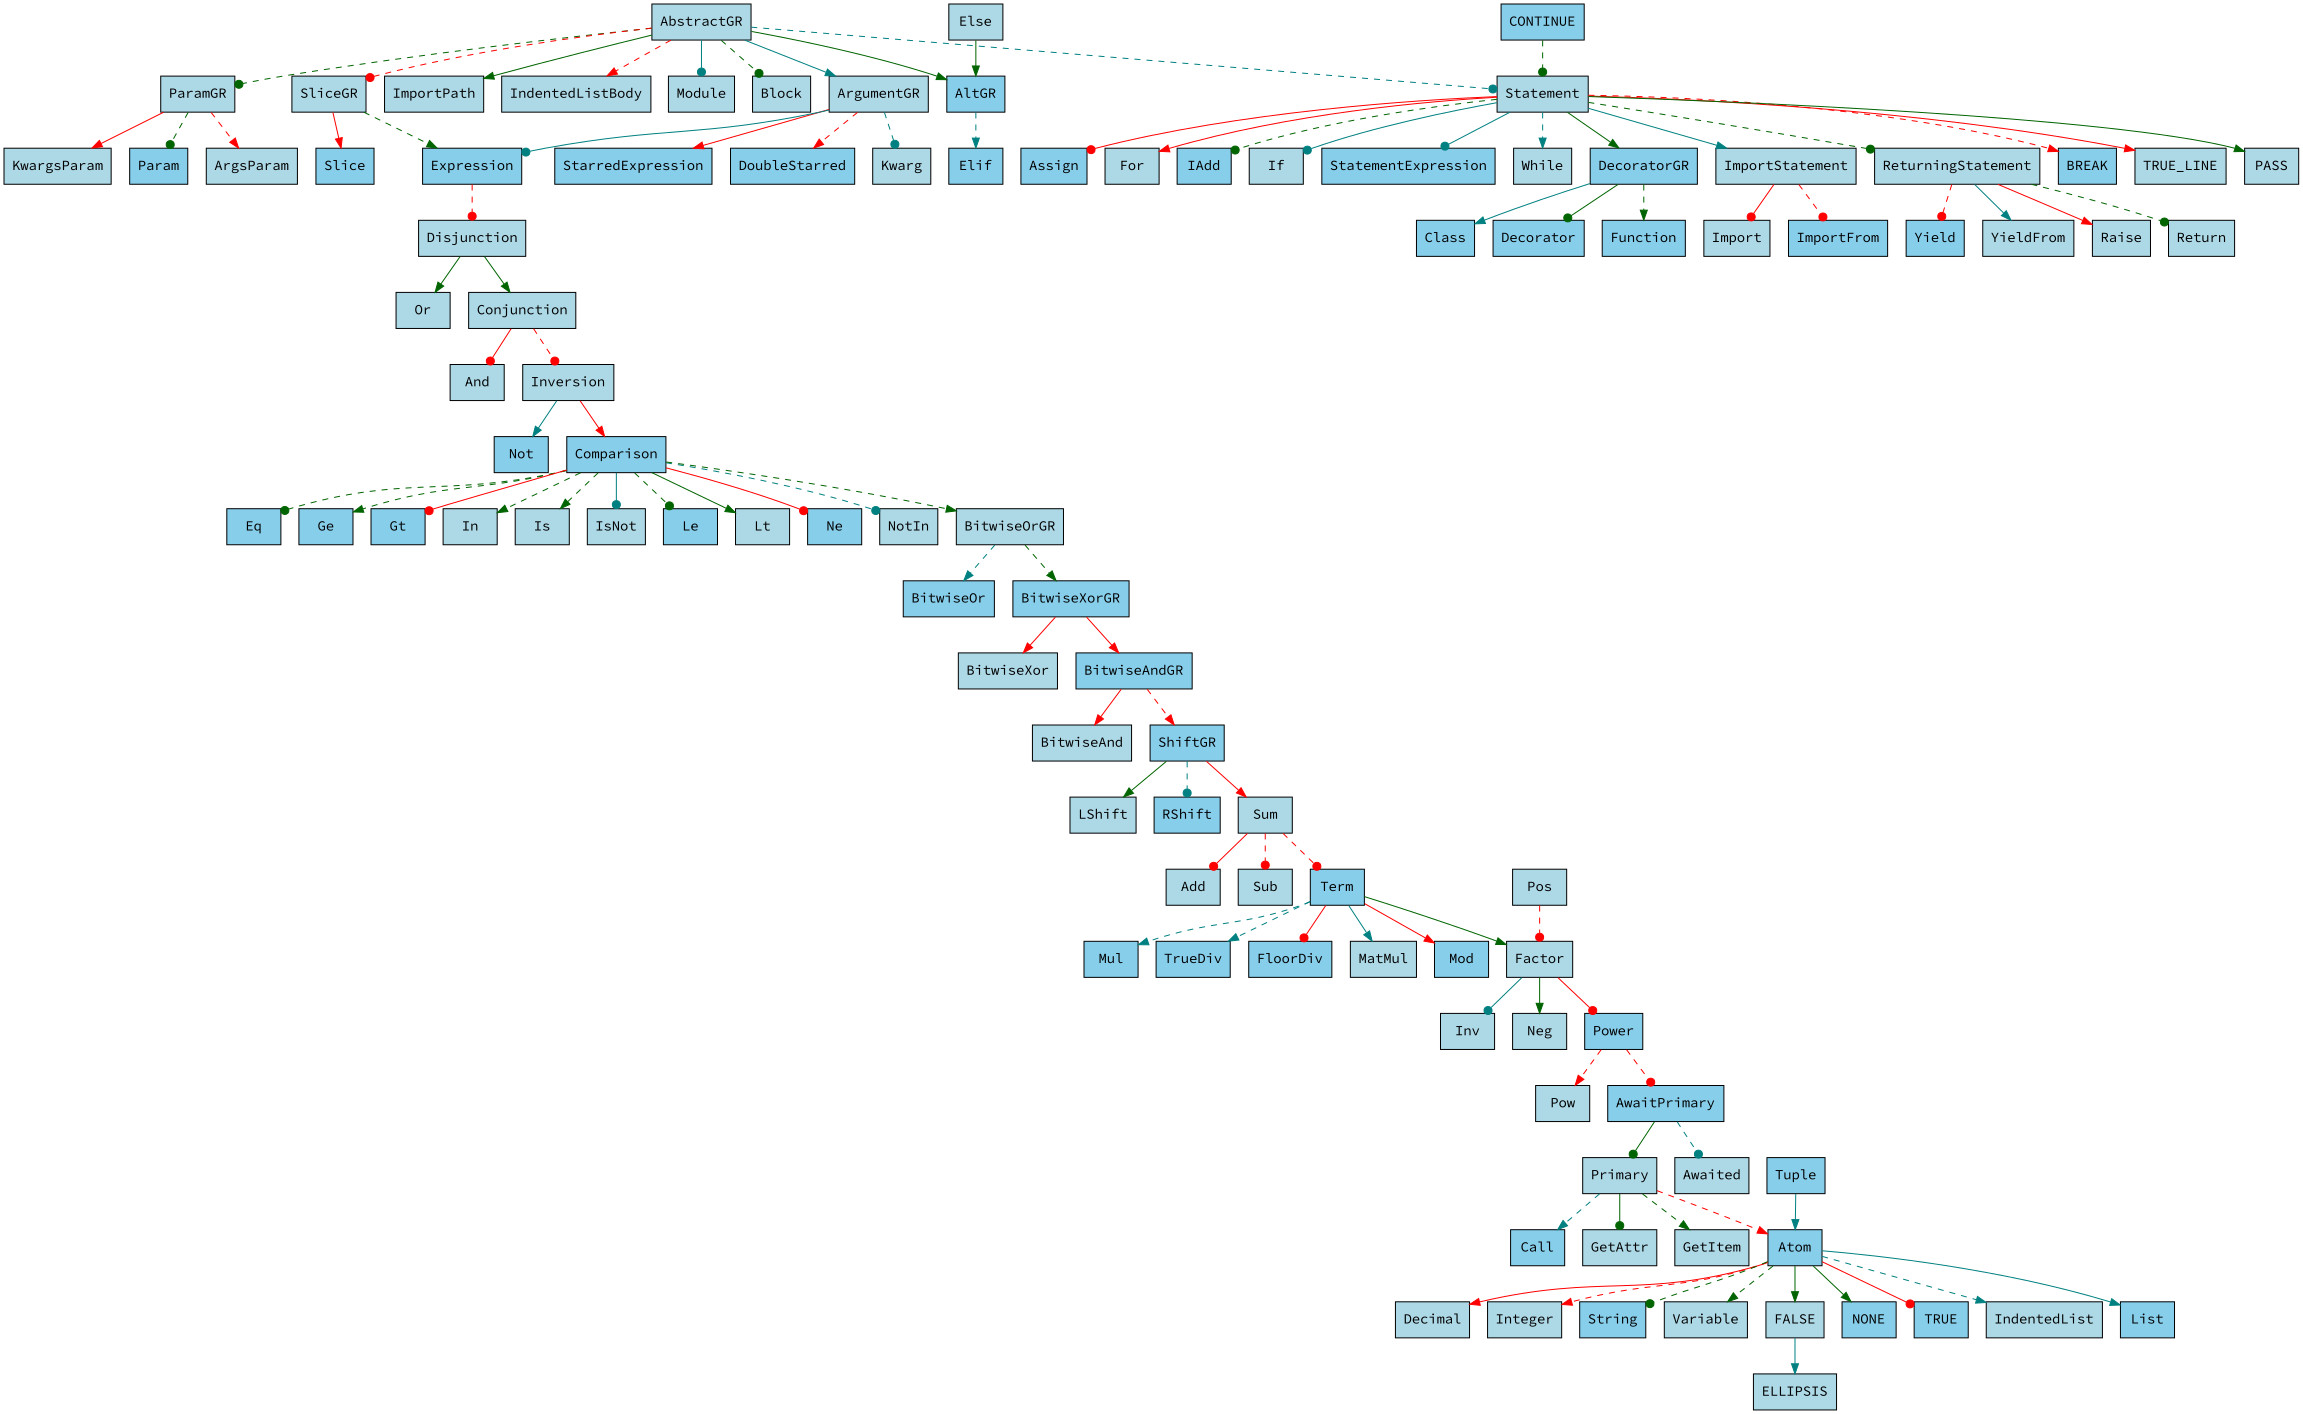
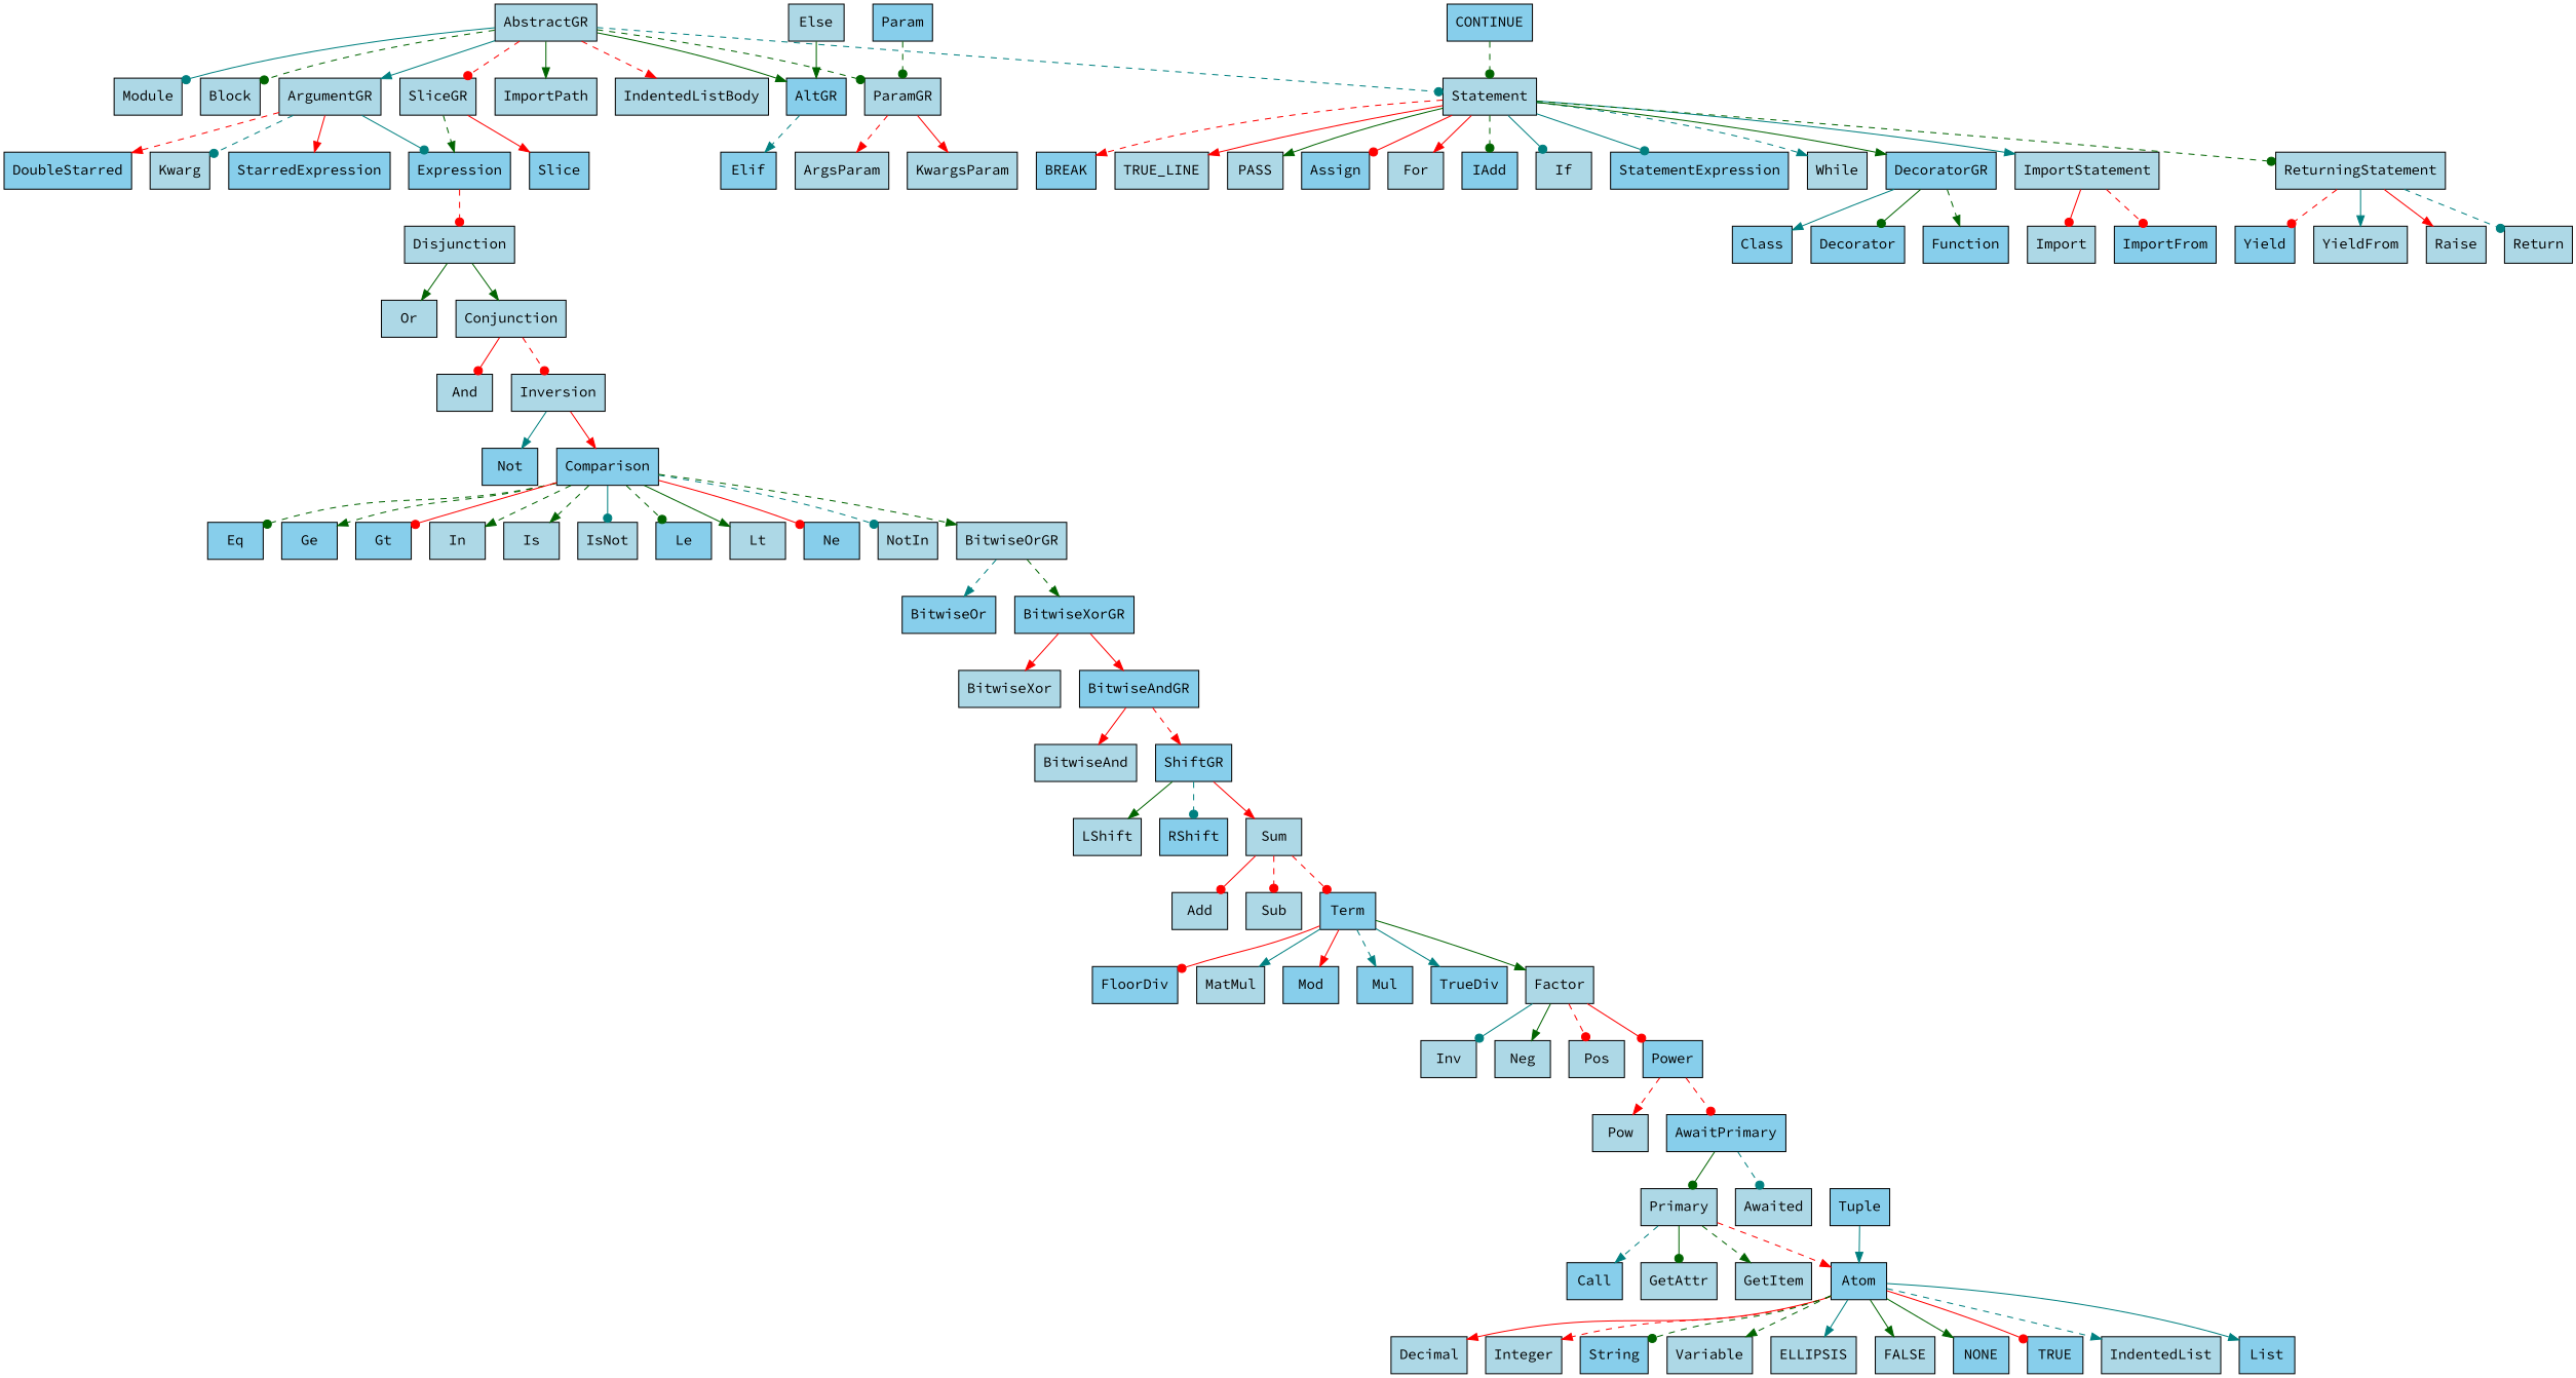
  digraph {
    fontname="Source Code Pro"
    node [fillcolor=lightblue fontname="Source Code Pro" shape=rect style=filled]
    edge [arrowhead=normal color=red fontname="Source Code Pro" style=solid]
    n1 [label=AbstractGR]
    n2 [label=Block]
    n3 [label=ImportPath]
    n4 [label=IndentedListBody]
    n5 [label=Module]
    n6 [fillcolor=skyblue label=AltGR]
    n7 [label=ArgumentGR]
    n8 [label=ParamGR]
    n9 [label=SliceGR]
    n10 [label=Statement]
    n11 [fillcolor=skyblue label=Elif]
    n12 [fillcolor=skyblue label=DoubleStarred]
    n13 [label=Kwarg]
    n14 [fillcolor=skyblue label=StarredExpression]
    n15 [fillcolor=skyblue label=Expression]
    n16 [label=ArgsParam]
    n17 [label=KwargsParam]
    n18 [fillcolor=skyblue label=Param]
    n19 [fillcolor=skyblue label=Slice]
    n20 [fillcolor=skyblue label=BREAK]
    n21 [label=TRUE_LINE]
    n22 [label=PASS]
    n23 [fillcolor=skyblue label=Assign]
    n24 [label=For]
    n25 [fillcolor=skyblue label=IAdd]
    n26 [label=If]
    n27 [fillcolor=skyblue label=StatementExpression]
    n28 [label=While]
    n29 [fillcolor=skyblue label=DecoratorGR]
    n30 [label=ImportStatement]
    n31 [label=ReturningStatement]
    n32 [label=Else]
    n33 [label=Disjunction]
    n34 [fillcolor=skyblue label=CONTINUE]
    n35 [fillcolor=skyblue label=Class]
    n36 [fillcolor=skyblue label=Decorator]
    n37 [fillcolor=skyblue label=Function]
    n38 [label=Import]
    n39 [fillcolor=skyblue label=ImportFrom]
    n40 [label=Raise]
    n41 [label=Return]
    n42 [fillcolor=skyblue label=Yield]
    n43 [label=YieldFrom]
    n44 [label=Or]
    n45 [label=Conjunction]
    n46 [label=And]
    n47 [label=Inversion]
    n48 [fillcolor=skyblue label=Not]
    n49 [fillcolor=skyblue label=Comparison]
    n50 [fillcolor=skyblue label=Eq]
    n51 [fillcolor=skyblue label=Ge]
    n52 [fillcolor=skyblue label=Gt]
    n53 [label=In]
    n54 [label=Is]
    n55 [label=IsNot]
    n56 [fillcolor=skyblue label=Le]
    n57 [label=Lt]
    n58 [fillcolor=skyblue label=Ne]
    n59 [label=NotIn]
    n60 [label=BitwiseOrGR]
    n61 [fillcolor=skyblue label=BitwiseOr]
    n62 [fillcolor=skyblue label=BitwiseXorGR]
    n63 [label=BitwiseXor]
    n64 [fillcolor=skyblue label=BitwiseAndGR]
    n65 [label=BitwiseAnd]
    n66 [fillcolor=skyblue label=ShiftGR]
    n67 [label=LShift]
    n68 [fillcolor=skyblue label=RShift]
    n69 [label=Sum]
    n70 [label=Add]
    n71 [label=Sub]
    n72 [fillcolor=skyblue label=Term]
    n73 [fillcolor=skyblue label=FloorDiv]
    n74 [label=MatMul]
    n75 [fillcolor=skyblue label=Mod]
    n76 [fillcolor=skyblue label=Mul]
    n77 [fillcolor=skyblue label=TrueDiv]
    n78 [label=Factor]
    n79 [label=Inv]
    n80 [label=Neg]
    n81 [label=Pos]
    n82 [fillcolor=skyblue label=Power]
    n83 [label=Pow]
    n84 [fillcolor=skyblue label=AwaitPrimary]
    n85 [label=Awaited]
    n86 [label=Primary]
    n87 [fillcolor=skyblue label=Call]
    n88 [label=GetAttr]
    n89 [label=GetItem]
    n90 [fillcolor=skyblue label=Atom]
    n91 [label=Decimal]
    n92 [label=Integer]
    n93 [fillcolor=skyblue label=String]
    n94 [label=Variable]
    n95 [label=ELLIPSIS]
    n96 [label=FALSE]
    n97 [fillcolor=skyblue label=NONE]
    n98 [fillcolor=skyblue label=TRUE]
    n99 [label=IndentedList]
    n100 [fillcolor=skyblue label=List]
    n101 [fillcolor=skyblue label=Tuple]
    n1 -> n2 [arrowhead=dot color=darkgreen style=dashed]
    n1 -> n3 [color=darkgreen]
    n1 -> n4 [style=dashed]
    n1 -> n5 [arrowhead=dot color=teal]
    n1 -> n6 [color=darkgreen]
    n1 -> n7 [color=teal]
    n1 -> n8 [arrowhead=dot color=darkgreen style=dashed]
    n1 -> n9 [arrowhead=dot style=dashed]
    n1 -> n10 [arrowhead=dot color=teal style=dashed]
    n6 -> n11 [color=teal style=dashed]
    n7 -> n12 [style=dashed]
    n7 -> n13 [arrowhead=dot color=teal style=dashed]
    n7 -> n14
    n7 -> n15 [arrowhead=dot color=teal]
    n8 -> n16 [style=dashed]
    n8 -> n17
-   n8 -> n18 [arrowhead=dot color=darkgreen style=dashed]
+   n18 -> n8 [arrowhead=dot color=darkgreen style=dashed]
    n9 -> n15 [color=darkgreen style=dashed]
    n9 -> n19
    n10 -> n20 [style=dashed]
    n10 -> n21
    n10 -> n22 [color=darkgreen]
    n10 -> n23 [arrowhead=dot]
    n10 -> n24
    n10 -> n25 [arrowhead=dot color=darkgreen style=dashed]
    n10 -> n26 [arrowhead=dot color=teal]
    n10 -> n27 [arrowhead=dot color=teal]
    n10 -> n28 [color=teal style=dashed]
    n10 -> n29 [color=darkgreen]
    n10 -> n30 [color=teal]
    n10 -> n31 [arrowhead=dot color=darkgreen style=dashed]
    n15 -> n33 [arrowhead=dot style=dashed]
    n29 -> n35 [color=teal]
    n29 -> n36 [arrowhead=dot color=darkgreen]
    n29 -> n37 [color=darkgreen style=dashed]
    n30 -> n38 [arrowhead=dot]
    n30 -> n39 [arrowhead=dot style=dashed]
    n31 -> n40
-   n31 -> n41 [arrowhead=dot color=darkgreen style=dashed]
+   n31 -> n41 [arrowhead=dot color=teal style=dashed]
    n31 -> n42 [arrowhead=dot style=dashed]
    n31 -> n43 [color=teal]
    n32 -> n6 [color=darkgreen]
    n33 -> n44 [color=darkgreen]
    n33 -> n45 [color=darkgreen]
    n34 -> n10 [arrowhead=dot color=darkgreen style=dashed]
    n45 -> n46 [arrowhead=dot]
    n45 -> n47 [arrowhead=dot style=dashed]
    n47 -> n48 [color=teal]
    n47 -> n49
    n49 -> n50 [arrowhead=dot color=darkgreen style=dashed]
    n49 -> n51 [color=darkgreen style=dashed]
    n49 -> n52 [arrowhead=dot]
    n49 -> n53 [color=darkgreen style=dashed]
    n49 -> n54 [color=darkgreen style=dashed]
    n49 -> n55 [arrowhead=dot color=teal]
    n49 -> n56 [arrowhead=dot color=darkgreen style=dashed]
    n49 -> n57 [color=darkgreen]
    n49 -> n58 [arrowhead=dot]
    n49 -> n59 [arrowhead=dot color=teal style=dashed]
    n49 -> n60 [color=darkgreen style=dashed]
    n60 -> n61 [color=teal style=dashed]
    n60 -> n62 [color=darkgreen style=dashed]
    n62 -> n63
    n62 -> n64
    n64 -> n65
    n64 -> n66 [style=dashed]
    n66 -> n67 [color=darkgreen]
    n66 -> n68 [arrowhead=dot color=teal style=dashed]
    n66 -> n69
    n69 -> n70 [arrowhead=dot]
    n69 -> n71 [arrowhead=dot style=dashed]
    n69 -> n72 [arrowhead=dot style=dashed]
    n72 -> n73 [arrowhead=dot]
    n72 -> n74 [color=teal]
    n72 -> n75
    n72 -> n76 [color=teal style=dashed]
-   n72 -> n77 [color=teal style=dashed]
+   n72 -> n77 [color=teal]
    n72 -> n78 [color=darkgreen]
    n78 -> n79 [arrowhead=dot color=teal]
    n78 -> n80 [color=darkgreen]
-   n81 -> n78 [arrowhead=dot style=dashed]
+   n78 -> n81 [arrowhead=dot style=dashed]
    n78 -> n82 [arrowhead=dot]
    n82 -> n83 [style=dashed]
    n82 -> n84 [arrowhead=dot style=dashed]
    n84 -> n85 [arrowhead=dot color=teal style=dashed]
    n84 -> n86 [arrowhead=dot color=darkgreen]
    n86 -> n87 [color=teal style=dashed]
    n86 -> n88 [arrowhead=dot color=darkgreen]
    n86 -> n89 [color=darkgreen style=dashed]
    n86 -> n90 [style=dashed]
    n90 -> n91
    n90 -> n92 [style=dashed]
    n90 -> n93 [arrowhead=dot color=darkgreen style=dashed]
    n90 -> n94 [color=darkgreen style=dashed]
-   n96 -> n95 [color=teal]
+   n90 -> n95 [color=teal]
    n90 -> n96 [color=darkgreen]
    n90 -> n97 [color=darkgreen]
    n90 -> n98 [arrowhead=dot]
    n90 -> n99 [color=teal style=dashed]
    n90 -> n100 [color=teal]
    n101 -> n90 [color=teal]
  }
